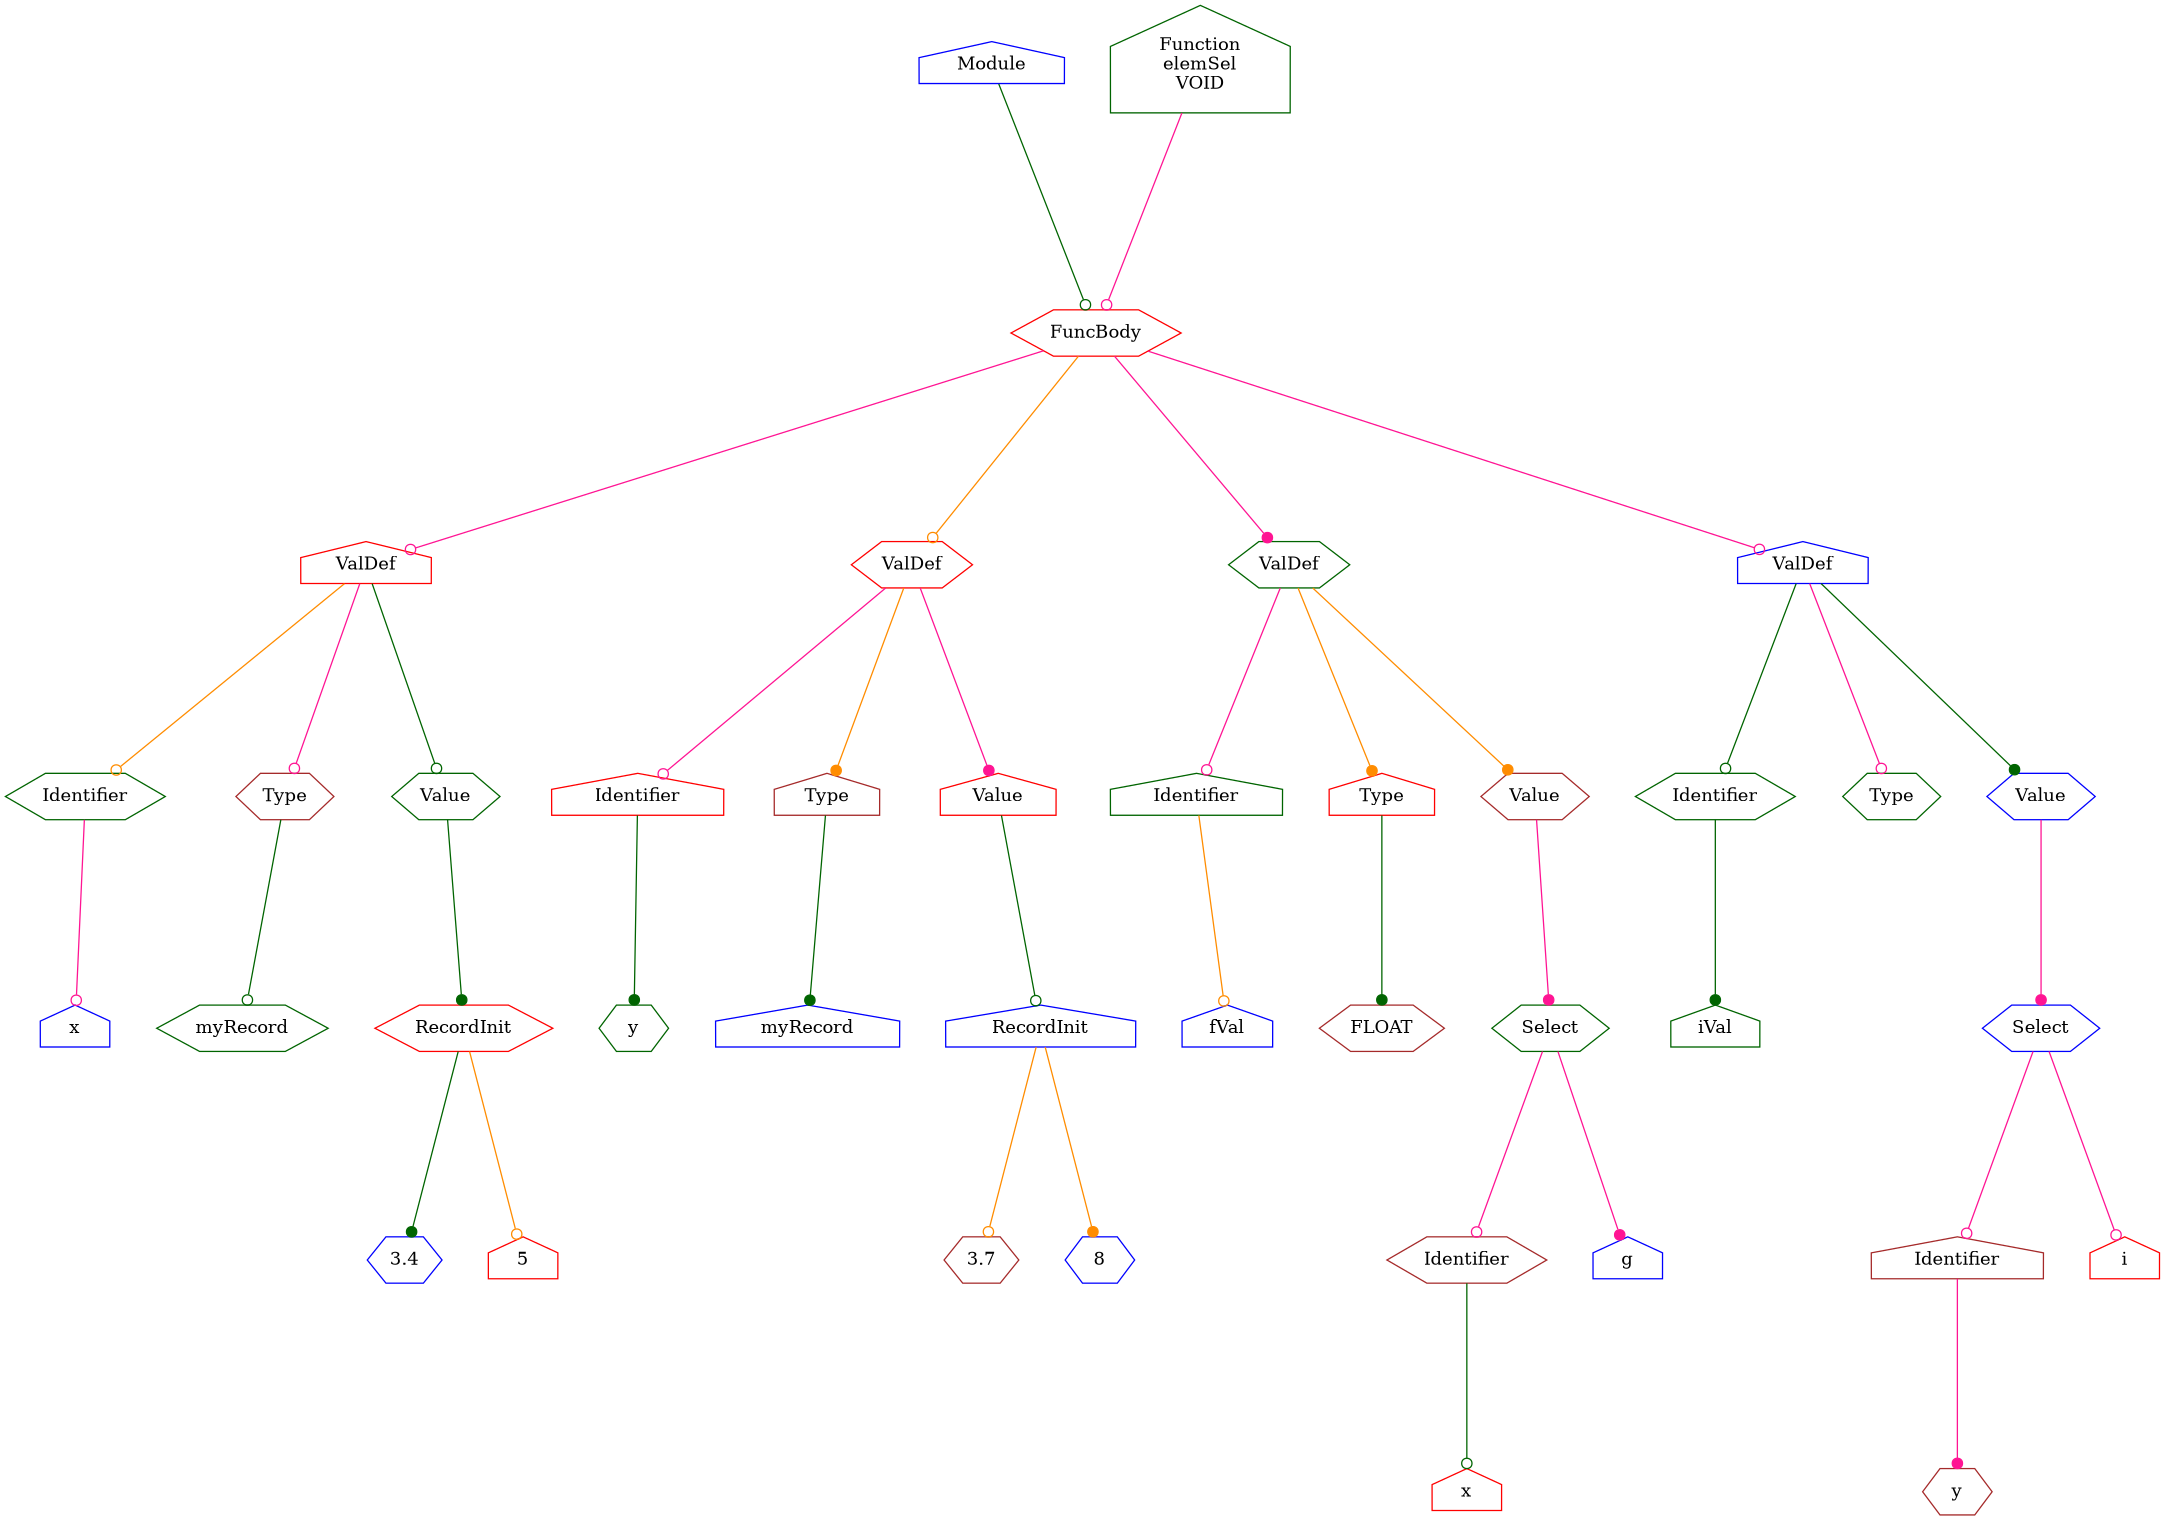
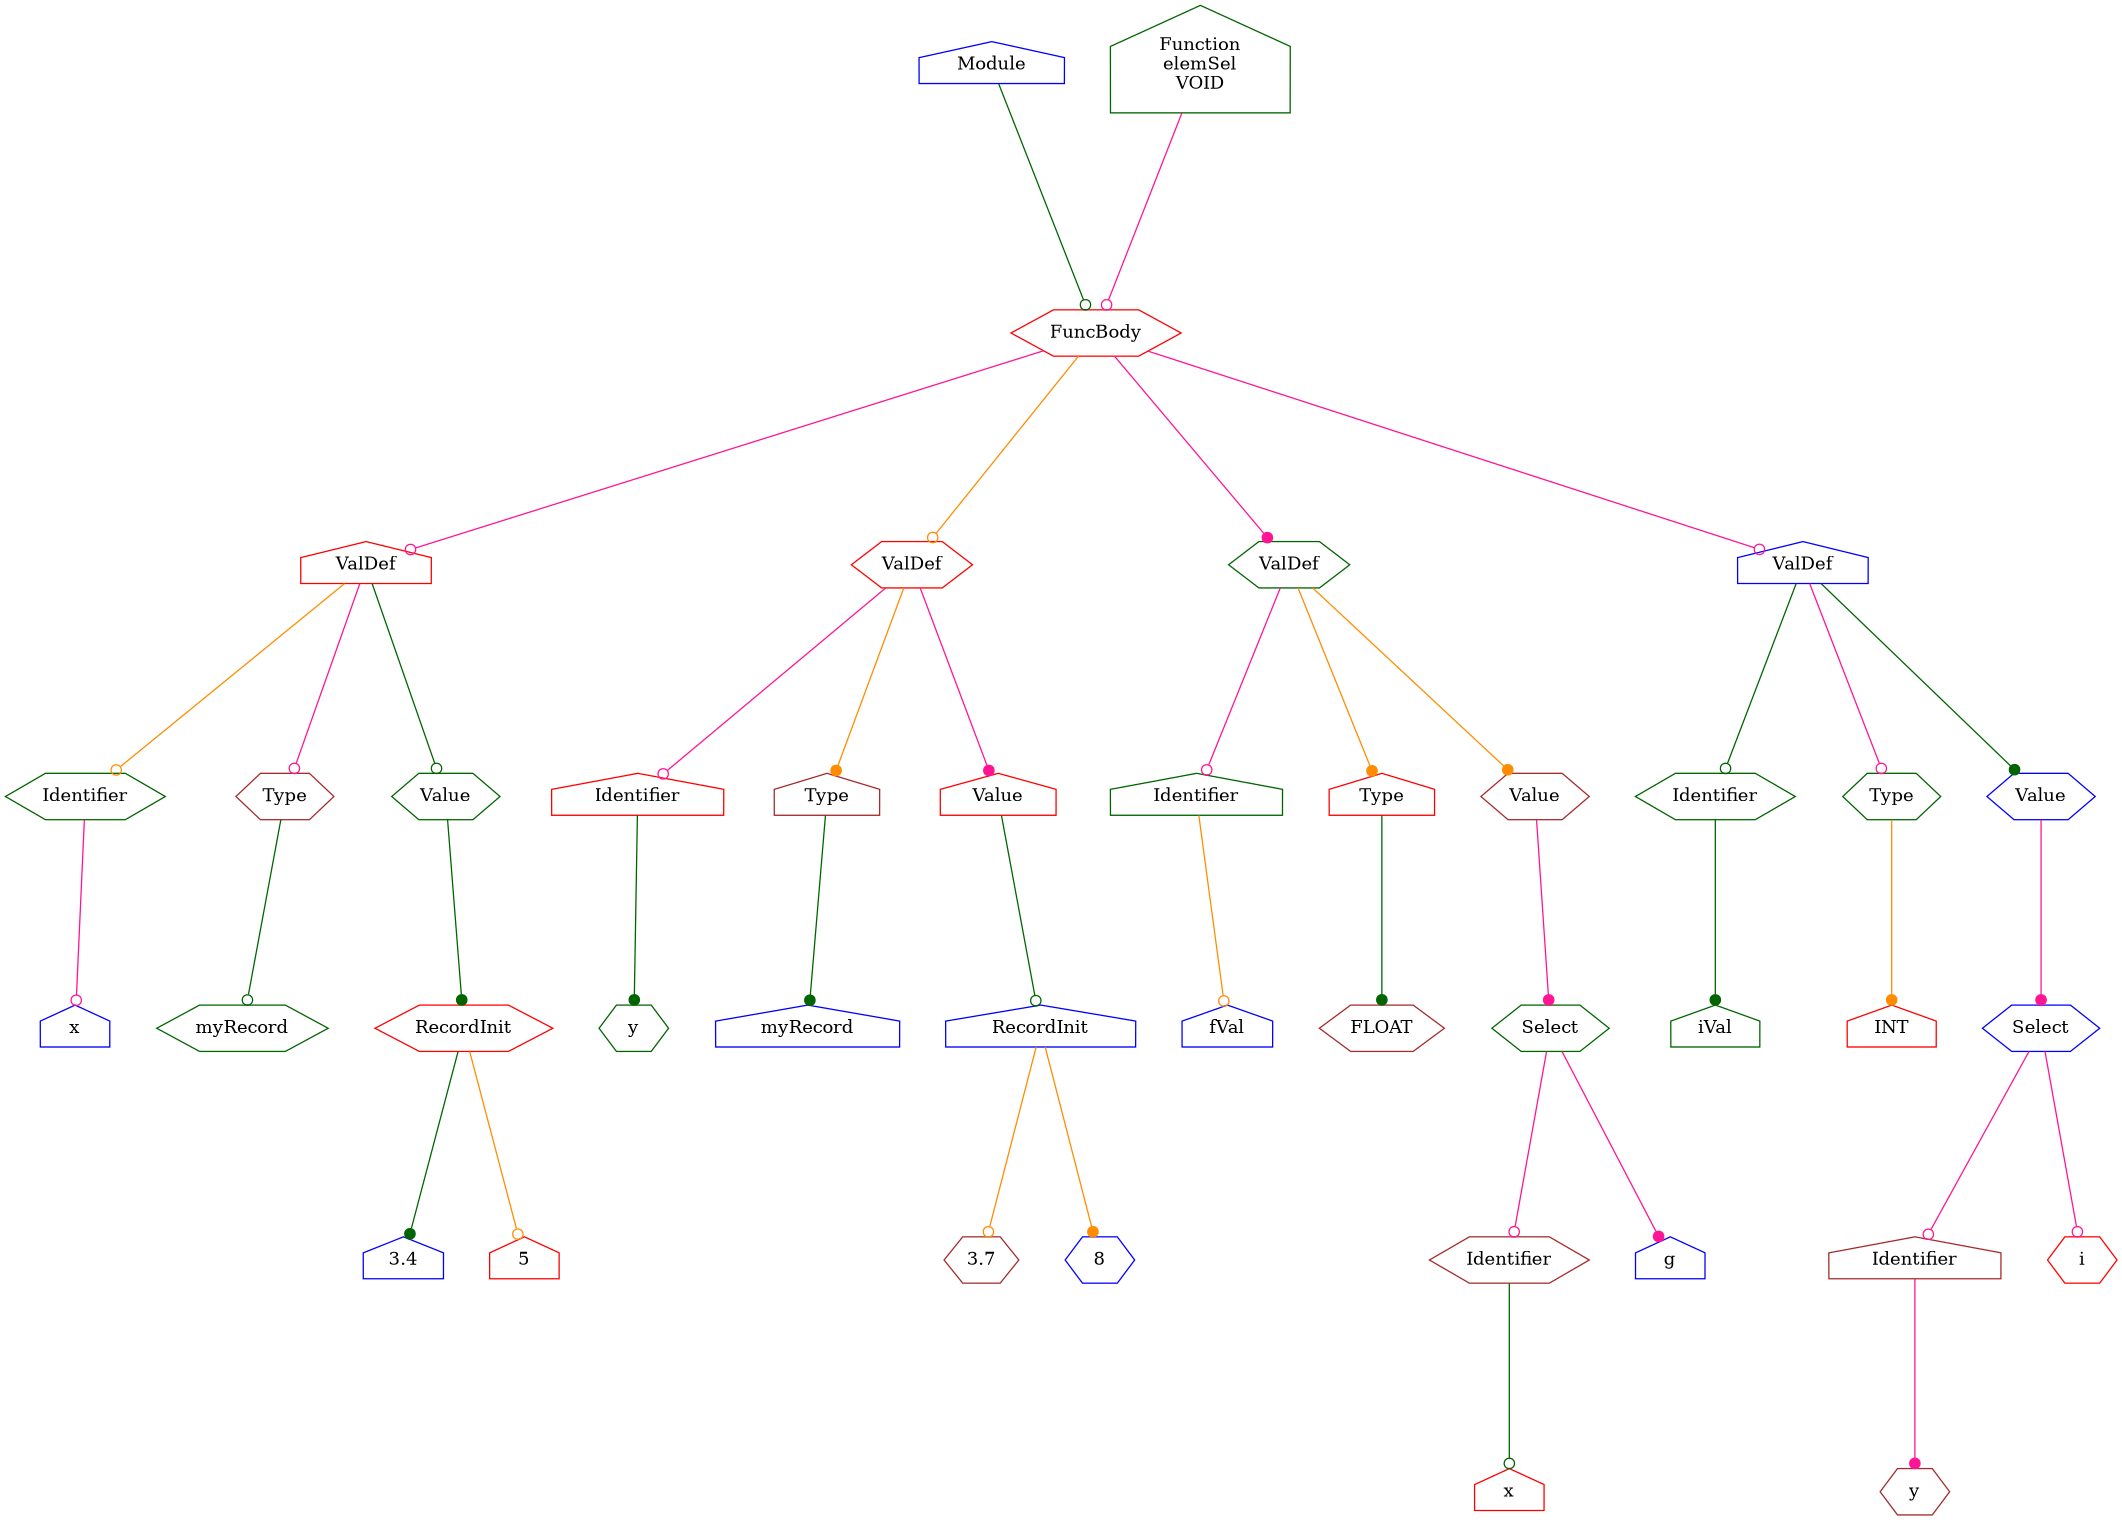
  digraph {
    nodesep=0.5
    ordering=out
    ranksep=2
    node [color=blue shape=hexagon]
    edge [arrowhead=odot color=deeppink]
    n1 [label=Module shape=house]
    n2 [color=red label=FuncBody]
    n3 [color=darkgreen label="Function\nelemSel\nVOID" shape=house]
    n4 [color=red label=ValDef shape=house]
    n5 [color=red label=ValDef]
    n6 [color=darkgreen label=ValDef]
    n7 [label=ValDef shape=house]
    n8 [color=darkgreen label=Identifier]
    n9 [color=brown label=Type]
    n10 [color=darkgreen label=Value]
    n11 [color=red label=Identifier shape=house]
    n12 [color=brown label=Type shape=house]
    n13 [color=red label=Value shape=house]
    n14 [color=darkgreen label=Identifier shape=house]
    n15 [color=red label=Type shape=house]
    n16 [color=brown label=Value]
    n17 [color=darkgreen label=Identifier]
    n18 [color=darkgreen label=Type]
    n19 [label=Value]
    n20 [label=x shape=house]
    n21 [color=darkgreen label=myRecord]
    n22 [color=red label=RecordInit]
-   n23 [label=3.4]
+   n23 [label=3.4 shape=house]
    n24 [color=red label=5 shape=house]
    n25 [color=darkgreen label=y]
    n26 [label=myRecord shape=house]
    n27 [label=RecordInit shape=house]
    n28 [color=brown label=3.7]
    n29 [label=8]
    n30 [label=fVal shape=house]
    n31 [color=brown label=FLOAT]
    n32 [color=darkgreen label=Select]
    n33 [color=brown label=Identifier]
    n34 [label=g shape=house]
    n35 [color=red label=x shape=house]
    n36 [color=darkgreen label=iVal shape=house]
+   n37 [color=red label=INT shape=house]
    n38 [label=Select]
    n39 [color=brown label=Identifier shape=house]
-   n40 [color=red label=i shape=house]
+   n40 [color=red label=i]
    n41 [color=brown label=y]
    n1 -> n2 [color=darkgreen]
    n2 -> n4
    n2 -> n5 [color=darkorange]
    n2 -> n6 [arrowhead=dot]
    n2 -> n7
    n3 -> n2
    n4 -> n8 [color=darkorange]
    n4 -> n9
    n4 -> n10 [color=darkgreen]
    n5 -> n11
    n5 -> n12 [arrowhead=dot color=darkorange]
    n5 -> n13 [arrowhead=dot]
    n6 -> n14
    n6 -> n15 [arrowhead=dot color=darkorange]
    n6 -> n16 [arrowhead=dot color=darkorange]
    n7 -> n17 [color=darkgreen]
    n7 -> n18
    n7 -> n19 [arrowhead=dot color=darkgreen]
    n8 -> n20
    n9 -> n21 [color=darkgreen]
    n10 -> n22 [arrowhead=dot color=darkgreen]
    n11 -> n25 [arrowhead=dot color=darkgreen]
    n12 -> n26 [arrowhead=dot color=darkgreen]
    n13 -> n27 [color=darkgreen]
    n14 -> n30 [color=darkorange]
    n15 -> n31 [arrowhead=dot color=darkgreen]
    n16 -> n32 [arrowhead=dot]
    n17 -> n36 [arrowhead=dot color=darkgreen]
+   n18 -> n37 [arrowhead=dot color=darkorange]
    n19 -> n38 [arrowhead=dot]
    n22 -> n23 [arrowhead=dot color=darkgreen]
    n22 -> n24 [color=darkorange]
    n27 -> n28 [color=darkorange]
    n27 -> n29 [arrowhead=dot color=darkorange]
    n32 -> n33
    n32 -> n34 [arrowhead=dot]
    n33 -> n35 [color=darkgreen]
    n38 -> n39
    n38 -> n40
    n39 -> n41 [arrowhead=dot]
  }
